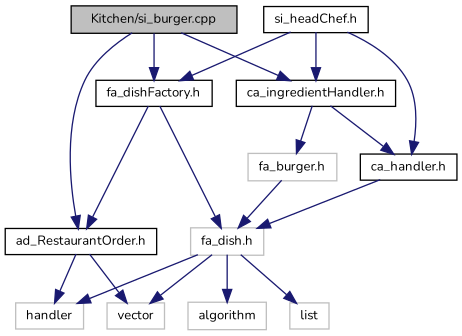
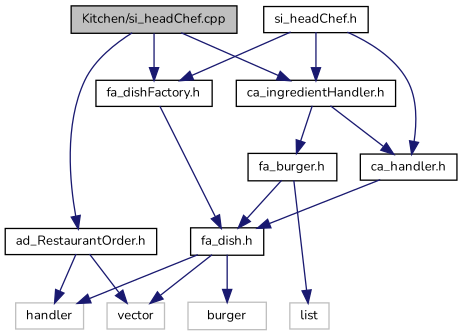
  digraph {
    fontname=Nunito
    node [color=black fillcolor=white fontname=Nunito fontsize=10 shape=record style=filled]
    edge [color=midnightblue fontname=Nunito fontsize=10 labelfontname=Helvetica labelfontsize=10 style=solid]
-   n1 [fillcolor=grey75 fontcolor=black height=0.2 label="Kitchen/si_burger.cpp" width=0.4]
+   n1 [fillcolor=grey75 fontcolor=black height=0.2 label="Kitchen/si_headChef.cpp" width=0.4]
    n2 [height=0.2 label="fa_dishFactory.h" width=0.4]
    n3 [height=0.2 label="ad_RestaurantOrder.h" width=0.4]
    n4 [height=0.2 label="ca_ingredientHandler.h" width=0.4]
    n5 [height=0.2 label="si_headChef.h" width=0.4]
    n6 [height=0.2 label="ca_handler.h" width=0.4]
-   n7 [color=grey75 height=0.2 label="fa_dish.h" width=0.4]
+   n7 [height=0.2 label="fa_dish.h" width=0.4]
    n8 [color=grey75 height=0.2 label=handler width=0.4]
    n9 [color=grey75 height=0.2 label=vector width=0.4]
-   n10 [color=grey75 height=0.2 label="fa_burger.h" width=0.4]
-   n11 [color=grey75 height=0.2 label=algorithm width=0.4]
+   n10 [height=0.2 label="fa_burger.h" width=0.4]
+   n11 [color=grey75 height=0.2 label=burger width=0.4]
    n12 [color=grey75 height=0.2 label=list width=0.4]
    n1 -> n2
    n1 -> n3
    n1 -> n4
-   n2 -> n3
    n2 -> n7
    n3 -> n8
    n3 -> n9
    n4 -> n6
    n4 -> n10
    n5 -> n2
    n5 -> n4
    n5 -> n6
    n6 -> n7
    n7 -> n8
    n7 -> n9
    n7 -> n11
    n10 -> n7
-   n7 -> n12
+   n10 -> n12
  }
